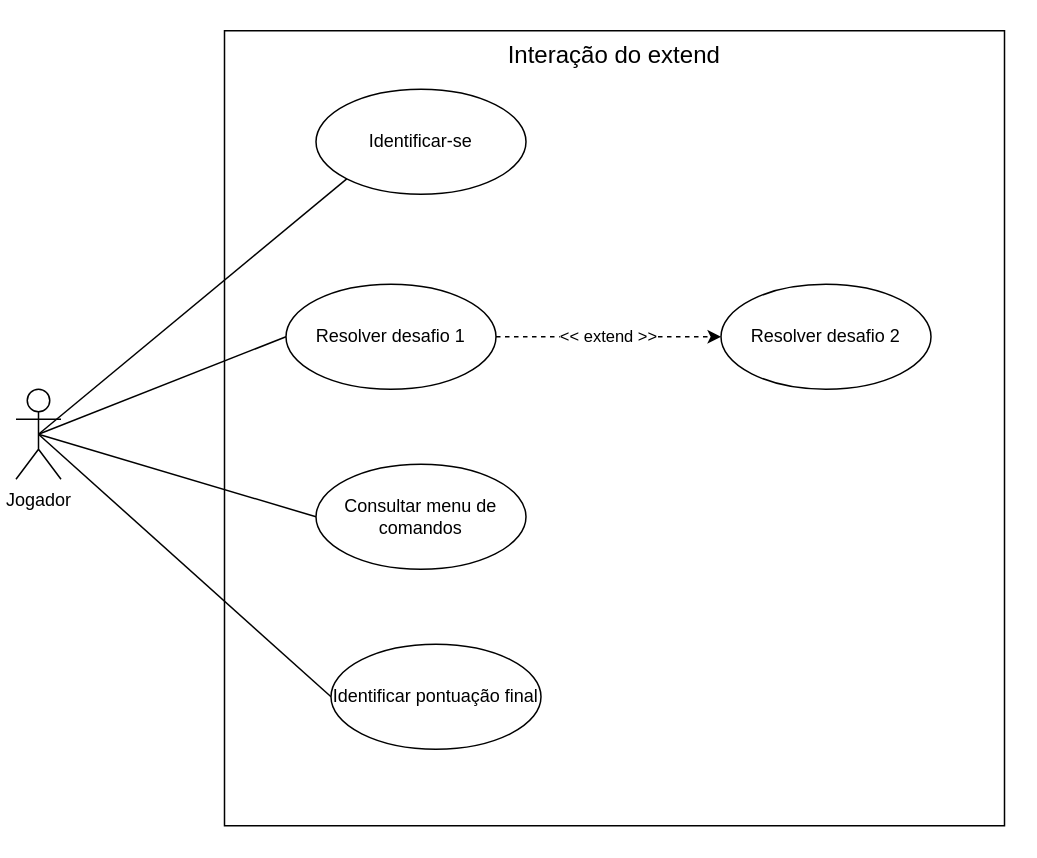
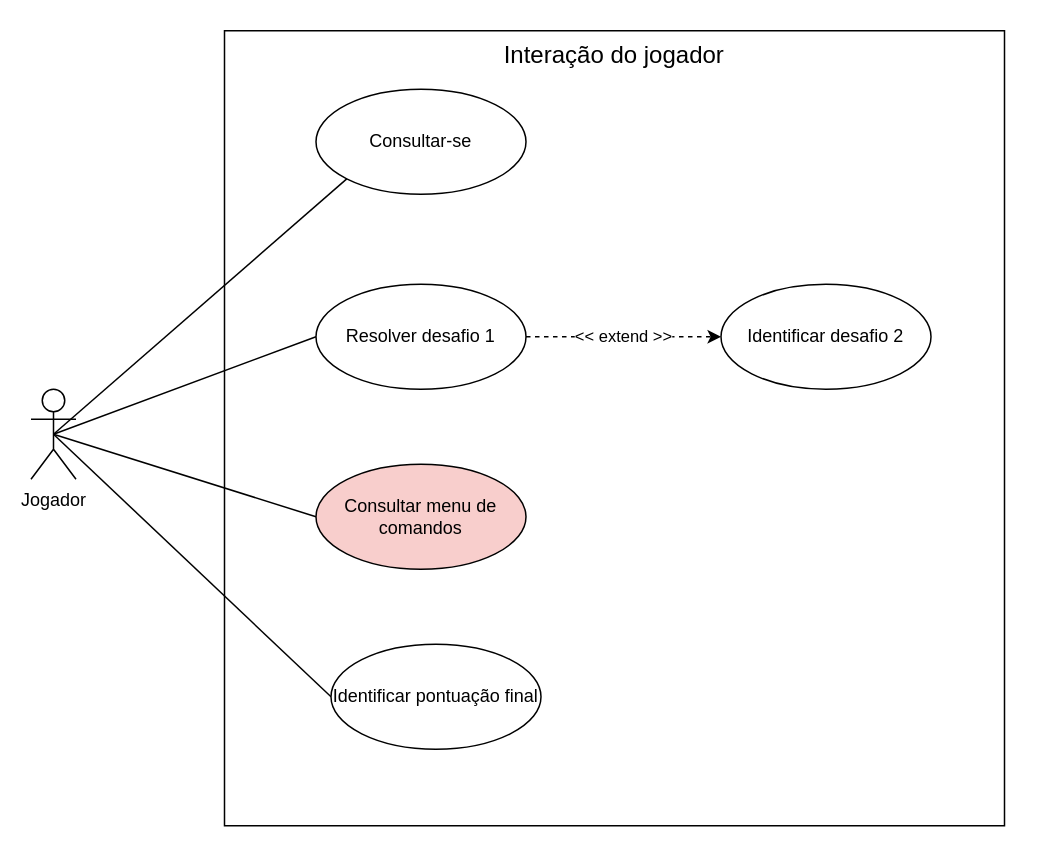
  <mxCell id="0" />
  <mxCell id="1" parent="0" />
  <mxCell id="2" style="edgeStyle=none;rounded=0;orthogonalLoop=1;jettySize=auto;html=1;exitX=0.5;exitY=0.5;exitDx=0;exitDy=0;exitPerimeter=0;entryX=0;entryY=1;entryDx=0;entryDy=0;endArrow=none;endFill=0;" parent="1" source="6" target="7" edge="1"><mxGeometry relative="1" as="geometry" /></mxCell>
  <mxCell id="3" style="edgeStyle=none;rounded=0;orthogonalLoop=1;jettySize=auto;html=1;exitX=0.5;exitY=0.5;exitDx=0;exitDy=0;exitPerimeter=0;entryX=0;entryY=0.5;entryDx=0;entryDy=0;endArrow=none;endFill=0;" parent="1" source="6" target="9" edge="1"><mxGeometry relative="1" as="geometry" /></mxCell>
  <mxCell id="4" style="edgeStyle=none;rounded=0;orthogonalLoop=1;jettySize=auto;html=1;exitX=0.5;exitY=0.5;exitDx=0;exitDy=0;exitPerimeter=0;entryX=0;entryY=0.5;entryDx=0;entryDy=0;endArrow=none;endFill=0;" parent="1" source="6" target="11" edge="1"><mxGeometry relative="1" as="geometry" /></mxCell>
  <mxCell id="5" style="rounded=0;orthogonalLoop=1;jettySize=auto;html=1;exitX=0.5;exitY=0.5;exitDx=0;exitDy=0;exitPerimeter=0;entryX=0;entryY=0.5;entryDx=0;entryDy=0;endArrow=none;endFill=0;" edge="1" parent="1" source="6" target="13"><mxGeometry relative="1" as="geometry" /></mxCell>
- <mxCell id="6" value="Jogador" style="shape=umlActor;verticalLabelPosition=bottom;labelBackgroundColor=#ffffff;verticalAlign=top;html=1;" parent="1" vertex="1"><mxGeometry x="10" y="259" width="30" height="60" as="geometry" /></mxCell>
- <mxCell id="7" value="Identificar-se" style="ellipse;whiteSpace=wrap;html=1;" parent="1" vertex="1"><mxGeometry x="210" y="59" width="140" height="70" as="geometry" /></mxCell>
+ <mxCell id="6" value="Jogador" style="shape=umlActor;verticalLabelPosition=bottom;labelBackgroundColor=#ffffff;verticalAlign=top;html=1;" parent="1" vertex="1"><mxGeometry x="20" y="259" width="30" height="60" as="geometry" /></mxCell>
+ <mxCell id="7" value="Consultar-se" style="ellipse;whiteSpace=wrap;html=1;" parent="1" vertex="1"><mxGeometry x="210" y="59" width="140" height="70" as="geometry" /></mxCell>
  <mxCell id="8" value="&amp;lt;&amp;lt; extend &amp;gt;&amp;gt;" style="rounded=0;orthogonalLoop=1;jettySize=auto;html=1;exitX=1;exitY=0.5;exitDx=0;exitDy=0;entryX=0;entryY=0.5;entryDx=0;entryDy=0;dashed=1;" parent="1" source="9" target="10" edge="1"><mxGeometry relative="1" as="geometry" /></mxCell>
- <mxCell id="9" value="Resolver desafio 1" style="ellipse;whiteSpace=wrap;html=1;" parent="1" vertex="1"><mxGeometry x="190" y="189" width="140" height="70" as="geometry" /></mxCell>
- <mxCell id="10" value="Resolver desafio 2" style="ellipse;whiteSpace=wrap;html=1;" parent="1" vertex="1"><mxGeometry x="480" y="189" width="140" height="70" as="geometry" /></mxCell>
+ <mxCell id="9" value="Resolver desafio 1" style="ellipse;whiteSpace=wrap;html=1;" parent="1" vertex="1"><mxGeometry x="210" y="189" width="140" height="70" as="geometry" /></mxCell>
+ <mxCell id="10" value="Identificar desafio 2" style="ellipse;whiteSpace=wrap;html=1;" parent="1" vertex="1"><mxGeometry x="480" y="189" width="140" height="70" as="geometry" /></mxCell>
  <mxCell id="11" value="Identificar pontuação final" style="ellipse;whiteSpace=wrap;html=1;" parent="1" vertex="1"><mxGeometry x="220" y="429" width="140" height="70" as="geometry" /></mxCell>
- <mxCell id="12" value="Interação do extend" style="rounded=0;whiteSpace=wrap;html=1;fillColor=none;verticalAlign=top;fontSize=16;" parent="1" vertex="1"><mxGeometry x="149" y="20" width="520" height="530" as="geometry" /></mxCell>
- <mxCell id="13" value="Consultar menu de comandos" style="ellipse;whiteSpace=wrap;html=1;" vertex="1" parent="1"><mxGeometry x="210" y="309" width="140" height="70" as="geometry" /></mxCell>
+ <mxCell id="12" value="Interação do jogador" style="rounded=0;whiteSpace=wrap;html=1;fillColor=none;verticalAlign=top;fontSize=16;" parent="1" vertex="1"><mxGeometry x="149" y="20" width="520" height="530" as="geometry" /></mxCell>
+ <mxCell id="13" value="Consultar menu de comandos" style="ellipse;whiteSpace=wrap;html=1;fillColor=#f8cecc;" vertex="1" parent="1"><mxGeometry x="210" y="309" width="140" height="70" as="geometry" /></mxCell>
